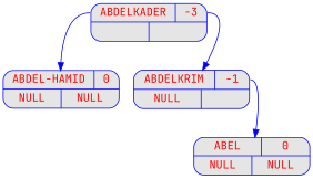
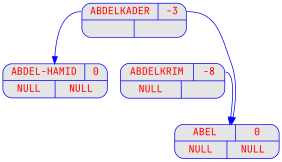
  digraph {
    fontname="JetBrains Mono"
    node [color=blue fillcolor=grey90 fontcolor=red fontname="JetBrains Mono" fontsize=14 shape=record style="rounded, filled"]
    edge [color=blue fontname="JetBrains Mono" tailport=d]
    n1 [label="{{<g> ABDELKADER | <d> -3 } | { <g> | <d>}}" width=2]
    n2 [label="{{<g> ABDEL-HAMID | <d> 0 }| { <g> NULL | <d> NULL}}" width=2]
-   n3 [label="{{<g> ABDELKRIM | <d> -1 }| { <g> NULL | <d> }}" width=2]
+   n3 [label="{{<g> ABDELKRIM | <d> -8 }| { <g> NULL | <d> }}" width=2]
    n4 [label="{{<g> ABEL | <d> 0 }| { <g> NULL | <d> NULL}}" width=2]
    n1 -> n2 [tailport=g]
-   n1 -> n3
+   n1 -> n4
    n3 -> n4
  }
